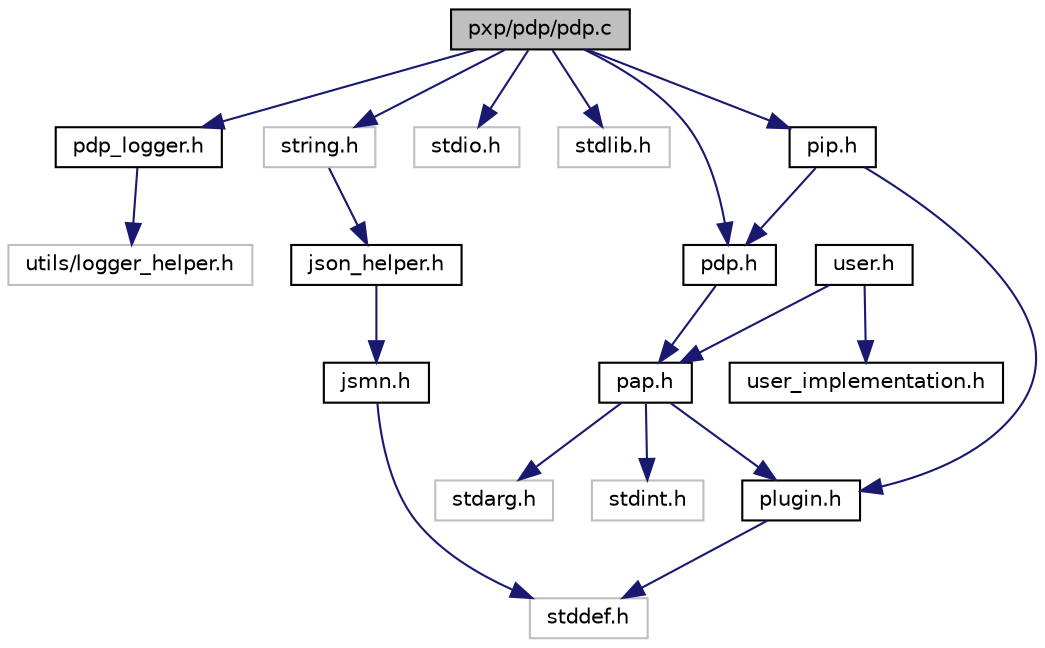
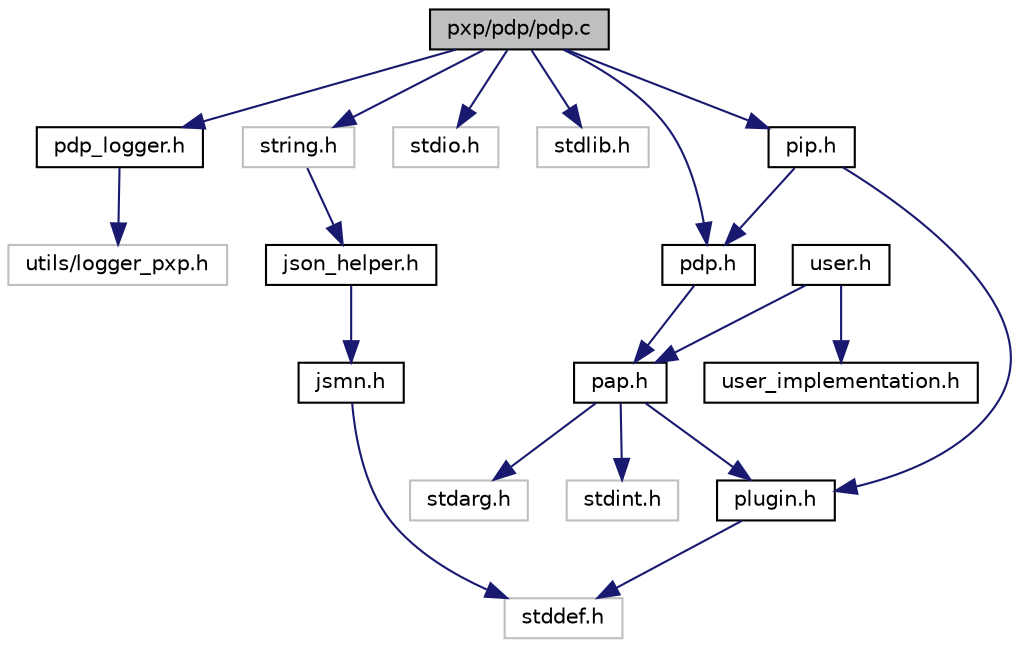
  digraph {
    node [color=black fillcolor=white fontname=Helvetica fontsize=10 shape=record style=filled]
    edge [color=midnightblue fontname=Helvetica fontsize=10 labelfontname=Helvetica labelfontsize=10 style=solid]
    n1 [fillcolor=grey75 fontcolor=black height=0.2 label="pxp/pdp/pdp.c" width=0.4]
    n2 [height=0.2 label="pdp.h" width=0.4]
    n3 [height=0.2 label="pdp_logger.h" width=0.4]
    n4 [color=grey75 height=0.2 label="stdio.h" width=0.4]
    n5 [color=grey75 height=0.2 label="stdlib.h" width=0.4]
    n6 [color=grey75 height=0.2 label="string.h" width=0.4]
    n7 [height=0.2 label="pip.h" width=0.4]
    n8 [height=0.2 label="pap.h" width=0.4]
-   n9 [color=grey75 height=0.2 label="utils/logger_helper.h" width=0.4]
+   n9 [color=grey75 height=0.2 label="utils/logger_pxp.h" width=0.4]
    n10 [height=0.2 label="json_helper.h" width=0.4]
    n11 [height=0.2 label="jsmn.h" width=0.4]
    n12 [height=0.2 label="plugin.h" width=0.4]
    n13 [color=grey75 height=0.2 label="stdarg.h" width=0.4]
    n14 [color=grey75 height=0.2 label="stdint.h" width=0.4]
    n15 [color=grey75 height=0.2 label="stddef.h" width=0.4]
    n16 [height=0.2 label="user.h" width=0.4]
    n17 [height=0.2 label="user_implementation.h" width=0.4]
    n1 -> n2
    n1 -> n3
    n1 -> n4
    n1 -> n5
    n1 -> n6
    n1 -> n7
    n2 -> n8
    n3 -> n9
    n6 -> n10
    n7 -> n2
    n7 -> n12
    n8 -> n12
    n8 -> n13
    n8 -> n14
    n10 -> n11
    n11 -> n15
    n12 -> n15
    n16 -> n8
    n16 -> n17
  }
